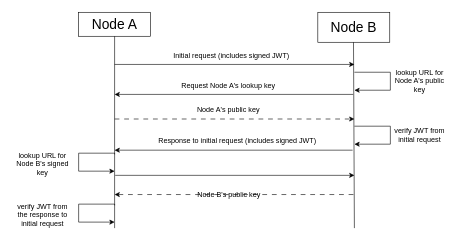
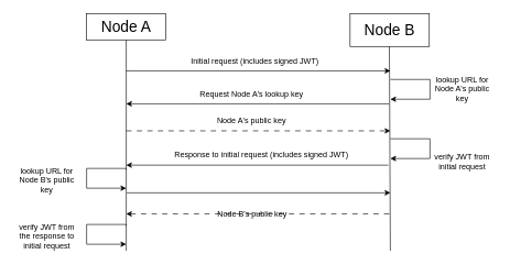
  <mxCell id="0" />
  <mxCell id="1" parent="0" />
  <mxCell id="2" style="edgeStyle=orthogonalEdgeStyle;rounded=0;orthogonalLoop=1;jettySize=auto;html=1;exitX=1;exitY=0.25;exitDx=0;exitDy=0;" edge="1" parent="1"><mxGeometry relative="1" as="geometry"><mxPoint x="190" y="107" as="sourcePoint" /><mxPoint x="590" y="107" as="targetPoint" /></mxGeometry></mxCell>
  <mxCell id="3" style="edgeStyle=orthogonalEdgeStyle;rounded=0;orthogonalLoop=1;jettySize=auto;html=1;exitX=1;exitY=0.75;exitDx=0;exitDy=0;dashed=1;dashPattern=8 8;" edge="1" parent="1"><mxGeometry relative="1" as="geometry"><mxPoint x="190" y="198" as="sourcePoint" /><mxPoint x="590" y="198" as="targetPoint" /></mxGeometry></mxCell>
  <mxCell id="4" value="&lt;font style=&quot;font-size: 23px;&quot;&gt;Node A&lt;/font&gt;" style="rounded=0;whiteSpace=wrap;html=1;" vertex="1" parent="1"><mxGeometry x="130" y="20" width="120" height="40" as="geometry" /></mxCell>
  <mxCell id="5" style="rounded=0;orthogonalLoop=1;jettySize=auto;html=1;exitX=0;exitY=0.5;exitDx=0;exitDy=0;" edge="1" parent="1"><mxGeometry relative="1" as="geometry"><mxPoint x="588" y="157" as="sourcePoint" /><mxPoint x="190" y="157" as="targetPoint" /></mxGeometry></mxCell>
  <mxCell id="6" style="edgeStyle=orthogonalEdgeStyle;rounded=0;orthogonalLoop=1;jettySize=auto;html=1;exitX=0;exitY=0.75;exitDx=0;exitDy=0;" edge="1" parent="1"><mxGeometry relative="1" as="geometry"><mxPoint x="587" y="250" as="sourcePoint" /><mxPoint x="190" y="250" as="targetPoint" /></mxGeometry></mxCell>
  <mxCell id="7" value="&lt;font style=&quot;font-size: 23px;&quot;&gt;Node B&lt;/font&gt;" style="rounded=0;whiteSpace=wrap;html=1;" vertex="1" parent="1"><mxGeometry x="529" y="20" width="120" height="50" as="geometry" /></mxCell>
  <mxCell id="8" value="Initial request (includes signed JWT)" style="text;html=1;whiteSpace=wrap;strokeColor=none;fillColor=none;align=center;verticalAlign=middle;rounded=0;" vertex="1" parent="1"><mxGeometry x="260" y="77" width="250" height="30" as="geometry" /></mxCell>
  <mxCell id="9" value="Request Node A's lookup key" style="text;html=1;whiteSpace=wrap;strokeColor=none;fillColor=none;align=center;verticalAlign=middle;rounded=0;" vertex="1" parent="1"><mxGeometry x="290" y="127" width="180" height="30" as="geometry" /></mxCell>
  <mxCell id="10" value="Node A's public key" style="text;html=1;whiteSpace=wrap;strokeColor=none;fillColor=none;align=center;verticalAlign=middle;rounded=0;" vertex="1" parent="1"><mxGeometry x="290" y="168" width="180" height="30" as="geometry" /></mxCell>
  <mxCell id="11" value="&lt;div&gt;Response to initial request (includes signed JWT)&lt;/div&gt;" style="text;html=1;whiteSpace=wrap;strokeColor=none;fillColor=none;align=center;verticalAlign=middle;rounded=0;" vertex="1" parent="1"><mxGeometry x="260" y="220" width="270" height="30" as="geometry" /></mxCell>
  <mxCell id="12" style="edgeStyle=orthogonalEdgeStyle;rounded=0;orthogonalLoop=1;jettySize=auto;html=1;entryX=0;entryY=0.75;entryDx=0;entryDy=0;dashed=1;dashPattern=8 8;endArrow=none;endFill=0;startArrow=classic;startFill=1;" edge="1" parent="1"><mxGeometry relative="1" as="geometry"><mxPoint x="190" y="324" as="sourcePoint" /><mxPoint x="596" y="324" as="targetPoint" /></mxGeometry></mxCell>
  <mxCell id="13" style="edgeStyle=orthogonalEdgeStyle;rounded=0;orthogonalLoop=1;jettySize=auto;html=1;entryX=1;entryY=0.5;entryDx=0;entryDy=0;startArrow=classic;startFill=1;endArrow=none;endFill=0;" edge="1" parent="1"><mxGeometry relative="1" as="geometry"><mxPoint x="590" y="292" as="sourcePoint" /><mxPoint x="191" y="292" as="targetPoint" /></mxGeometry></mxCell>
  <mxCell id="14" value="Node B's public key" style="text;html=1;whiteSpace=wrap;strokeColor=none;fillColor=none;align=center;verticalAlign=middle;rounded=0;" vertex="1" parent="1"><mxGeometry x="291" y="309" width="180" height="30" as="geometry" /></mxCell>
  <mxCell id="15" value="" style="endArrow=none;html=1;rounded=0;entryX=0.5;entryY=1;entryDx=0;entryDy=0;" edge="1" parent="1" target="4"><mxGeometry width="50" height="50" relative="1" as="geometry"><mxPoint x="190" y="380" as="sourcePoint" /><mxPoint x="420" y="380" as="targetPoint" /></mxGeometry></mxCell>
  <mxCell id="16" value="" style="endArrow=none;html=1;rounded=0;entryX=0.5;entryY=1;entryDx=0;entryDy=0;" edge="1" parent="1"><mxGeometry width="50" height="50" relative="1" as="geometry"><mxPoint x="590" y="380" as="sourcePoint" /><mxPoint x="588.5" y="70" as="targetPoint" /></mxGeometry></mxCell>
  <mxCell id="17" style="edgeStyle=orthogonalEdgeStyle;rounded=0;orthogonalLoop=1;jettySize=auto;html=1;" edge="1" parent="1"><mxGeometry relative="1" as="geometry"><mxPoint x="590" y="120" as="sourcePoint" /><mxPoint x="590" y="150" as="targetPoint" /><Array as="points"><mxPoint x="650" y="120" /><mxPoint x="650" y="150" /></Array></mxGeometry></mxCell>
  <mxCell id="18" value="lookup URL for Node A's public key" style="text;html=1;whiteSpace=wrap;strokeColor=none;fillColor=none;align=center;verticalAlign=middle;rounded=0;" vertex="1" parent="1"><mxGeometry x="649" y="120" width="100" height="30" as="geometry" /></mxCell>
  <mxCell id="19" style="edgeStyle=orthogonalEdgeStyle;rounded=0;orthogonalLoop=1;jettySize=auto;html=1;" edge="1" parent="1"><mxGeometry relative="1" as="geometry"><mxPoint x="590" y="210" as="sourcePoint" /><mxPoint x="590" y="240" as="targetPoint" /><Array as="points"><mxPoint x="650" y="210" /><mxPoint x="650" y="240" /></Array></mxGeometry></mxCell>
- <mxCell id="20" value="verify JWT from initial request" style="text;html=1;whiteSpace=wrap;strokeColor=none;fillColor=none;align=center;verticalAlign=middle;rounded=0;" vertex="1" parent="1"><mxGeometry x="649" y="210" width="100" height="30" as="geometry" /></mxCell>
+ <mxCell id="20" value="verify JWT from initial request" style="text;html=1;whiteSpace=wrap;strokeColor=none;fillColor=none;align=center;verticalAlign=middle;rounded=0;" vertex="1" parent="1"><mxGeometry x="649" y="230" width="100" height="30" as="geometry" /></mxCell>
  <mxCell id="21" style="edgeStyle=orthogonalEdgeStyle;rounded=0;orthogonalLoop=1;jettySize=auto;html=1;" edge="1" parent="1"><mxGeometry relative="1" as="geometry"><mxPoint x="190" y="257" as="sourcePoint" /><mxPoint x="190" y="285" as="targetPoint" /><Array as="points"><mxPoint x="190" y="255" /><mxPoint x="130" y="255" /><mxPoint x="130" y="285" /></Array></mxGeometry></mxCell>
- <mxCell id="22" value="lookup URL for Node B's signed key" style="text;html=1;whiteSpace=wrap;strokeColor=none;fillColor=none;align=center;verticalAlign=middle;rounded=0;" vertex="1" parent="1"><mxGeometry x="20" y="258" width="100" height="30" as="geometry" /></mxCell>
+ <mxCell id="22" value="lookup URL for Node B's public key" style="text;html=1;whiteSpace=wrap;strokeColor=none;fillColor=none;align=center;verticalAlign=middle;rounded=0;" vertex="1" parent="1"><mxGeometry x="20" y="258" width="100" height="30" as="geometry" /></mxCell>
  <mxCell id="23" style="edgeStyle=orthogonalEdgeStyle;rounded=0;orthogonalLoop=1;jettySize=auto;html=1;" edge="1" parent="1"><mxGeometry relative="1" as="geometry"><mxPoint x="190" y="342" as="sourcePoint" /><mxPoint x="190" y="370" as="targetPoint" /><Array as="points"><mxPoint x="190" y="340" /><mxPoint x="130" y="340" /><mxPoint x="130" y="370" /></Array></mxGeometry></mxCell>
  <mxCell id="24" value="verify JWT from the response to initial request" style="text;html=1;whiteSpace=wrap;strokeColor=none;fillColor=none;align=center;verticalAlign=middle;rounded=0;" vertex="1" parent="1"><mxGeometry x="20" y="343" width="100" height="30" as="geometry" /></mxCell>
